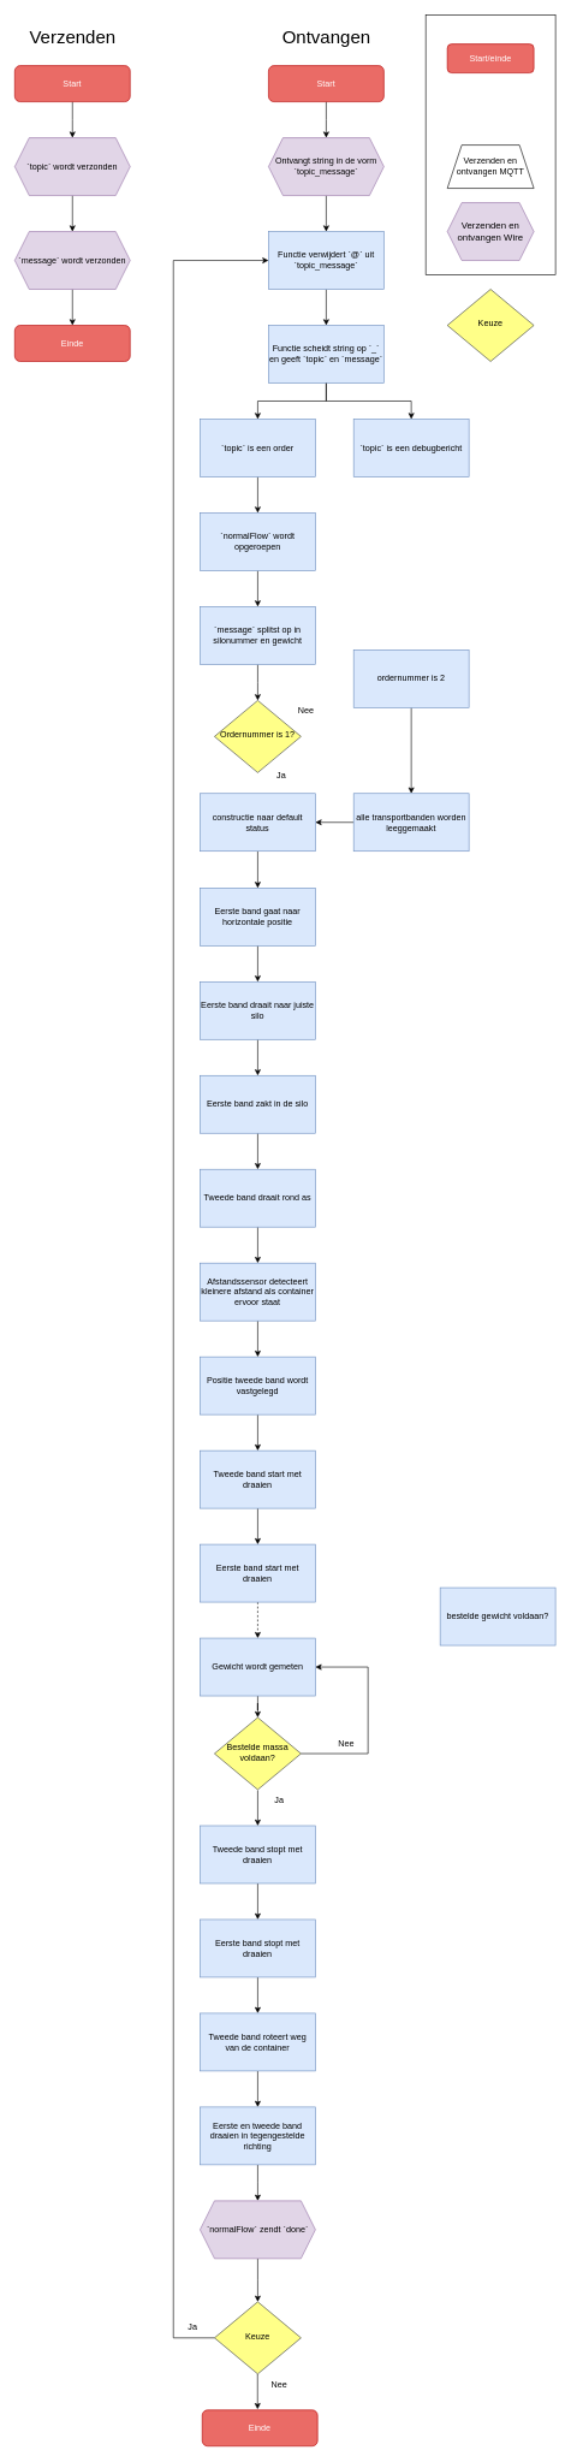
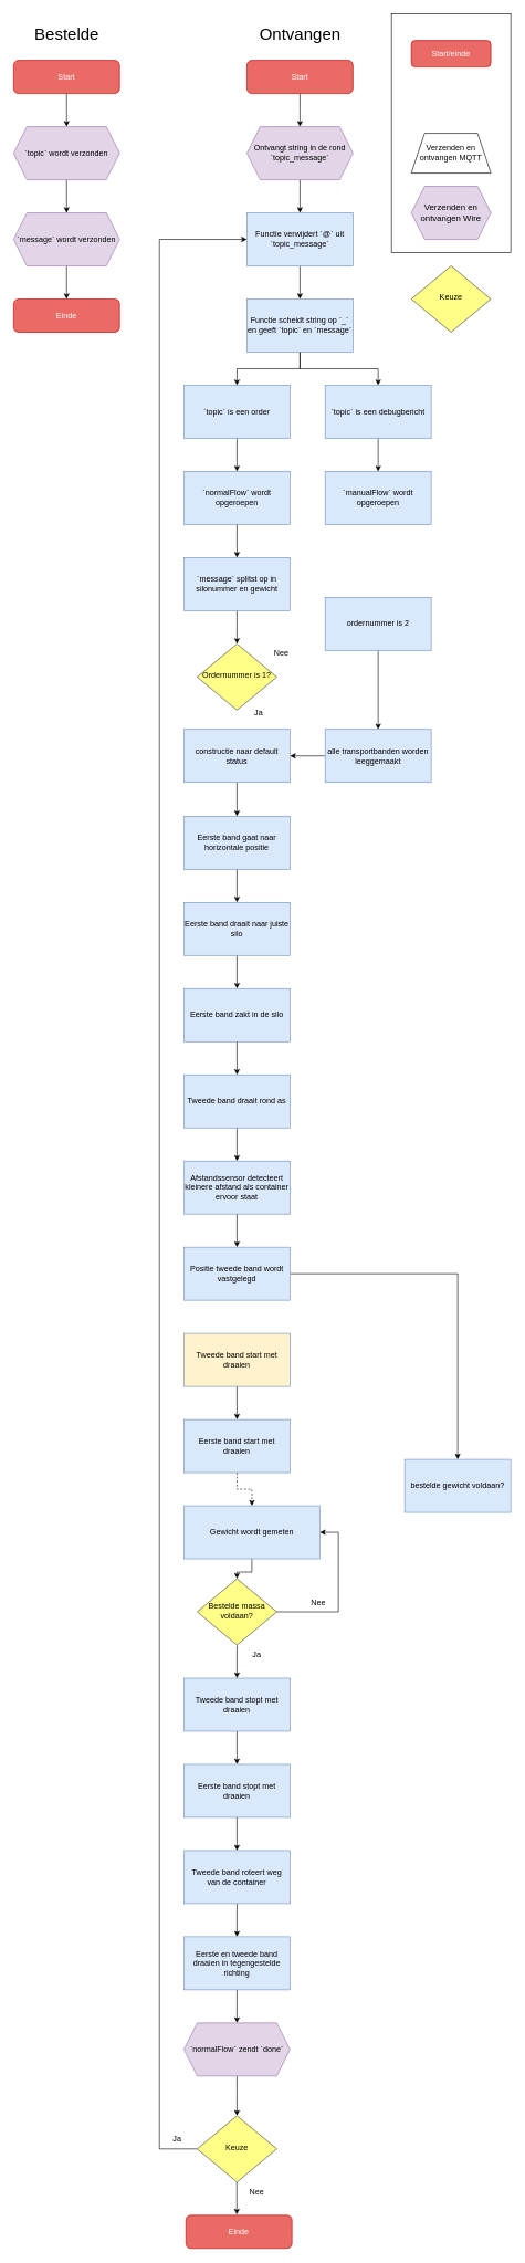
  <mxCell id="0" />
  <mxCell id="1" parent="0" />
  <mxCell id="2" value="" style="rounded=0;whiteSpace=wrap;html=1;fontSize=12;fillColor=none;" parent="1" vertex="1"><mxGeometry x="590" y="20" width="180" height="360" as="geometry" /></mxCell>
  <mxCell id="3" value="Start/einde" style="rounded=1;whiteSpace=wrap;html=1;fontSize=12;glass=0;strokeWidth=1;shadow=0;fillColor=#EA6B66;strokeColor=#B20000;fontColor=#ffffff;" parent="1" vertex="1"><mxGeometry x="620" y="60" width="120" height="40" as="geometry" /></mxCell>
  <mxCell id="4" value="" style="edgeStyle=orthogonalEdgeStyle;rounded=0;orthogonalLoop=1;jettySize=auto;html=1;fontSize=12;" parent="1" source="5" edge="1"><mxGeometry relative="1" as="geometry"><mxPoint x="100" y="190" as="targetPoint" /></mxGeometry></mxCell>
  <mxCell id="5" value="Start" style="rounded=1;whiteSpace=wrap;html=1;fontSize=12;glass=0;strokeWidth=1;shadow=0;fillColor=#EA6B66;strokeColor=#B20000;fontColor=#ffffff;" parent="1" vertex="1"><mxGeometry x="20" y="90" width="160" height="50" as="geometry" /></mxCell>
  <mxCell id="6" value="" style="edgeStyle=orthogonalEdgeStyle;rounded=0;orthogonalLoop=1;jettySize=auto;html=1;fontSize=12;" parent="1" source="7" edge="1"><mxGeometry relative="1" as="geometry"><mxPoint x="452" y="190" as="targetPoint" /></mxGeometry></mxCell>
  <mxCell id="7" value="Start" style="rounded=1;whiteSpace=wrap;html=1;fontSize=12;glass=0;strokeWidth=1;shadow=0;fillColor=#EA6B66;strokeColor=#B20000;fontColor=#ffffff;" parent="1" vertex="1"><mxGeometry x="372" y="90" width="160" height="50" as="geometry" /></mxCell>
  <mxCell id="8" value="" style="edgeStyle=orthogonalEdgeStyle;rounded=0;orthogonalLoop=1;jettySize=auto;html=1;fontSize=12;" parent="1" edge="1"><mxGeometry relative="1" as="geometry"><mxPoint x="452" y="270" as="sourcePoint" /><mxPoint x="452" y="320" as="targetPoint" /></mxGeometry></mxCell>
- <mxCell id="9" value="Ontvangt string in de vorm `topic_message`" style="shape=hexagon;perimeter=hexagonPerimeter2;whiteSpace=wrap;html=1;fixedSize=1;fontSize=12;fillColor=#e1d5e7;strokeColor=#9673a6;" parent="1" vertex="1"><mxGeometry x="372" y="190" width="160" height="80" as="geometry" /></mxCell>
- <mxCell id="10" value="Verzenden" style="text;html=1;align=center;verticalAlign=middle;resizable=0;points=[];autosize=1;strokeColor=none;fillColor=none;fontSize=25;" parent="1" vertex="1"><mxGeometry x="30" y="30" width="140" height="40" as="geometry" /></mxCell>
+ <mxCell id="9" value="Ontvangt string in de rond `topic_message`" style="shape=hexagon;perimeter=hexagonPerimeter2;whiteSpace=wrap;html=1;fixedSize=1;fontSize=12;fillColor=#e1d5e7;strokeColor=#9673a6;" parent="1" vertex="1"><mxGeometry x="372" y="190" width="160" height="80" as="geometry" /></mxCell>
+ <mxCell id="10" value="Bestelde" style="text;html=1;align=center;verticalAlign=middle;resizable=0;points=[];autosize=1;strokeColor=none;fillColor=none;fontSize=25;" parent="1" vertex="1"><mxGeometry x="30" y="30" width="140" height="40" as="geometry" /></mxCell>
  <mxCell id="11" value="Ontvangen" style="text;html=1;align=center;verticalAlign=middle;resizable=0;points=[];autosize=1;strokeColor=none;fillColor=none;fontSize=25;" parent="1" vertex="1"><mxGeometry x="382" y="30" width="140" height="40" as="geometry" /></mxCell>
  <mxCell id="12" value="&lt;span style=&quot;color: rgba(0, 0, 0, 0); font-family: monospace; font-size: 0px; text-align: start;&quot;&gt;%3CmxGraphModel%3E%3Croot%3E%3CmxCell%20id%3D%220%22%2F%3E%3CmxCell%20id%3D%221%22%20parent%3D%220%22%2F%3E%3CmxCell%20id%3D%222%22%20value%3D%22Verzenden%22%20style%3D%22text%3Bhtml%3D1%3Balign%3Dcenter%3BverticalAlign%3Dmiddle%3Bresizable%3D0%3Bpoints%3D%5B%5D%3Bautosize%3D1%3BstrokeColor%3Dnone%3BfillColor%3Dnone%3BfontSize%3D12%3B%22%20vertex%3D%221%22%20parent%3D%221%22%3E%3CmxGeometry%20x%3D%22125%22%20y%3D%2260%22%20width%3D%2270%22%20height%3D%2220%22%20as%3D%22geometry%22%2F%3E%3C%2FmxCell%3E%3C%2Froot%3E%3C%2FmxGraphModel%3Eer&lt;/span&gt;" style="shape=trapezoid;perimeter=trapezoidPerimeter;whiteSpace=wrap;html=1;fixedSize=1;fontSize=25;" parent="1" vertex="1"><mxGeometry x="620" y="200" width="120" height="60" as="geometry" /></mxCell>
  <mxCell id="13" value="Verzenden en&lt;br style=&quot;font-size: 12px;&quot;&gt;ontvangen MQTT" style="text;html=1;strokeColor=none;fillColor=none;align=center;verticalAlign=middle;whiteSpace=wrap;rounded=0;fontSize=12;" parent="1" vertex="1"><mxGeometry x="620" y="200" width="120" height="60" as="geometry" /></mxCell>
  <mxCell id="14" value="Verzenden en&lt;br&gt;ontvangen Wire" style="shape=hexagon;perimeter=hexagonPerimeter2;whiteSpace=wrap;html=1;fixedSize=1;fontSize=13;fillColor=#e1d5e7;strokeColor=#9673a6;" parent="1" vertex="1"><mxGeometry x="620" y="280" width="120" height="80" as="geometry" /></mxCell>
  <mxCell id="15" value="Einde" style="rounded=1;whiteSpace=wrap;html=1;fontSize=12;glass=0;strokeWidth=1;shadow=0;fillColor=#EA6B66;strokeColor=#B20000;fontColor=#ffffff;" parent="1" vertex="1"><mxGeometry x="20" y="450" width="160" height="50" as="geometry" /></mxCell>
  <mxCell id="16" value="" style="edgeStyle=orthogonalEdgeStyle;rounded=0;orthogonalLoop=1;jettySize=auto;html=1;fontSize=12;" parent="1" source="17" target="19" edge="1"><mxGeometry relative="1" as="geometry" /></mxCell>
  <mxCell id="17" value="`topic` wordt verzonden" style="shape=hexagon;perimeter=hexagonPerimeter2;whiteSpace=wrap;html=1;fixedSize=1;fontSize=12;fillColor=#e1d5e7;strokeColor=#9673a6;" parent="1" vertex="1"><mxGeometry x="20" y="190" width="160" height="80" as="geometry" /></mxCell>
  <mxCell id="18" value="" style="edgeStyle=orthogonalEdgeStyle;rounded=0;orthogonalLoop=1;jettySize=auto;html=1;fontSize=12;" parent="1" source="19" target="15" edge="1"><mxGeometry relative="1" as="geometry" /></mxCell>
  <mxCell id="19" value="`message` wordt verzonden" style="shape=hexagon;perimeter=hexagonPerimeter2;whiteSpace=wrap;html=1;fixedSize=1;fontSize=12;fillColor=#e1d5e7;strokeColor=#9673a6;" parent="1" vertex="1"><mxGeometry x="20" y="320" width="160" height="80" as="geometry" /></mxCell>
  <mxCell id="20" value="" style="edgeStyle=orthogonalEdgeStyle;rounded=0;orthogonalLoop=1;jettySize=auto;html=1;fontSize=12;" parent="1" source="21" target="23" edge="1"><mxGeometry relative="1" as="geometry" /></mxCell>
  <mxCell id="21" value="Functie verwijdert `@` uit `topic_message`" style="rounded=0;whiteSpace=wrap;html=1;fillColor=#dae8fc;strokeColor=#6c8ebf;" parent="1" vertex="1"><mxGeometry x="372" y="320" width="160" height="80" as="geometry" /></mxCell>
  <mxCell id="22" style="edgeStyle=orthogonalEdgeStyle;rounded=0;orthogonalLoop=1;jettySize=auto;html=1;" parent="1" source="23" target="25" edge="1"><mxGeometry relative="1" as="geometry" /></mxCell>
  <mxCell id="23" value="Functie scheidt string op `_` en geeft `topic` en `message`" style="rounded=0;whiteSpace=wrap;html=1;fillColor=#dae8fc;strokeColor=#6c8ebf;" parent="1" vertex="1"><mxGeometry x="372" y="450" width="160" height="80" as="geometry" /></mxCell>
  <mxCell id="24" style="edgeStyle=orthogonalEdgeStyle;rounded=0;orthogonalLoop=1;jettySize=auto;html=1;" parent="1" source="25" target="30" edge="1"><mxGeometry relative="1" as="geometry" /></mxCell>
  <mxCell id="25" value="`topic` is een order" style="rounded=0;whiteSpace=wrap;html=1;fillColor=#dae8fc;strokeColor=#6c8ebf;" parent="1" vertex="1"><mxGeometry x="277" y="580" width="160" height="80" as="geometry" /></mxCell>
  <mxCell id="26" style="edgeStyle=orthogonalEdgeStyle;rounded=0;orthogonalLoop=1;jettySize=auto;html=1;exitX=0.5;exitY=1;exitDx=0;exitDy=0;" parent="1" source="23" target="28" edge="1"><mxGeometry relative="1" as="geometry" /></mxCell>
+ <mxCell id="27" style="edgeStyle=orthogonalEdgeStyle;rounded=0;orthogonalLoop=1;jettySize=auto;html=1;" parent="1" source="28" target="31" edge="1"><mxGeometry relative="1" as="geometry" /></mxCell>
  <mxCell id="28" value="`topic` is een debugbericht" style="rounded=0;whiteSpace=wrap;html=1;fillColor=#dae8fc;strokeColor=#6c8ebf;" parent="1" vertex="1"><mxGeometry x="490" y="580" width="160" height="80" as="geometry" /></mxCell>
  <mxCell id="29" style="edgeStyle=orthogonalEdgeStyle;rounded=0;orthogonalLoop=1;jettySize=auto;html=1;" parent="1" source="30" target="33" edge="1"><mxGeometry relative="1" as="geometry" /></mxCell>
  <mxCell id="30" value="`normalFlow` wordt opgeroepen" style="rounded=0;whiteSpace=wrap;html=1;fillColor=#dae8fc;strokeColor=#6c8ebf;" parent="1" vertex="1"><mxGeometry x="277" y="710" width="160" height="80" as="geometry" /></mxCell>
+ <mxCell id="31" value="`manualFlow` wordt opgeroepen" style="rounded=0;whiteSpace=wrap;html=1;fillColor=#dae8fc;strokeColor=#6c8ebf;" parent="1" vertex="1"><mxGeometry x="490" y="710" width="160" height="80" as="geometry" /></mxCell>
  <mxCell id="32" style="edgeStyle=orthogonalEdgeStyle;rounded=0;orthogonalLoop=1;jettySize=auto;html=1;" parent="1" source="33" edge="1"><mxGeometry relative="1" as="geometry"><mxPoint x="357" y="970" as="targetPoint" /></mxGeometry></mxCell>
  <mxCell id="33" value="`message` splitst op in silonummer en gewicht" style="rounded=0;whiteSpace=wrap;html=1;fillColor=#dae8fc;strokeColor=#6c8ebf;" parent="1" vertex="1"><mxGeometry x="277" y="840" width="160" height="80" as="geometry" /></mxCell>
  <mxCell id="34" style="edgeStyle=orthogonalEdgeStyle;rounded=0;orthogonalLoop=1;jettySize=auto;html=1;" parent="1" source="35" target="45" edge="1"><mxGeometry relative="1" as="geometry" /></mxCell>
  <mxCell id="35" value="Eerste band gaat naar horizontale positie" style="rounded=0;whiteSpace=wrap;html=1;fillColor=#dae8fc;strokeColor=#6c8ebf;" parent="1" vertex="1"><mxGeometry x="277" y="1230" width="160" height="80" as="geometry" /></mxCell>
  <mxCell id="36" style="edgeStyle=orthogonalEdgeStyle;rounded=0;orthogonalLoop=1;jettySize=auto;html=1;" parent="1" source="37" target="35" edge="1"><mxGeometry relative="1" as="geometry" /></mxCell>
  <mxCell id="37" value="constructie naar default status" style="rounded=0;whiteSpace=wrap;html=1;fillColor=#dae8fc;strokeColor=#6c8ebf;" parent="1" vertex="1"><mxGeometry x="277" y="1099" width="160" height="80" as="geometry" /></mxCell>
  <mxCell id="38" style="edgeStyle=orthogonalEdgeStyle;rounded=0;orthogonalLoop=1;jettySize=auto;html=1;" parent="1" source="39" target="41" edge="1"><mxGeometry relative="1" as="geometry" /></mxCell>
  <mxCell id="39" value="ordernummer is 2" style="rounded=0;whiteSpace=wrap;html=1;fillColor=#dae8fc;strokeColor=#6c8ebf;" parent="1" vertex="1"><mxGeometry x="490" y="900" width="160" height="80" as="geometry" /></mxCell>
  <mxCell id="40" style="edgeStyle=orthogonalEdgeStyle;rounded=0;orthogonalLoop=1;jettySize=auto;html=1;" parent="1" source="41" target="37" edge="1"><mxGeometry relative="1" as="geometry" /></mxCell>
  <mxCell id="41" value="alle transportbanden worden leeggemaakt" style="rounded=0;whiteSpace=wrap;html=1;fillColor=#dae8fc;strokeColor=#6c8ebf;" parent="1" vertex="1"><mxGeometry x="490" y="1099" width="160" height="80" as="geometry" /></mxCell>
  <mxCell id="42" value="Ja" style="text;html=1;strokeColor=none;fillColor=none;align=center;verticalAlign=middle;whiteSpace=wrap;rounded=0;" parent="1" vertex="1"><mxGeometry x="360" y="1060" width="60" height="30" as="geometry" /></mxCell>
  <mxCell id="43" value="Nee" style="text;html=1;strokeColor=none;fillColor=none;align=center;verticalAlign=middle;whiteSpace=wrap;rounded=0;" parent="1" vertex="1"><mxGeometry x="394" y="970" width="60" height="30" as="geometry" /></mxCell>
  <mxCell id="44" style="edgeStyle=orthogonalEdgeStyle;rounded=0;orthogonalLoop=1;jettySize=auto;html=1;" parent="1" source="45" target="47" edge="1"><mxGeometry relative="1" as="geometry" /></mxCell>
  <mxCell id="45" value="Eerste band draait naar juiste silo" style="rounded=0;whiteSpace=wrap;html=1;fillColor=#dae8fc;strokeColor=#6c8ebf;" parent="1" vertex="1"><mxGeometry x="277" y="1360" width="160" height="80" as="geometry" /></mxCell>
  <mxCell id="46" style="edgeStyle=orthogonalEdgeStyle;rounded=0;orthogonalLoop=1;jettySize=auto;html=1;" parent="1" source="47" target="49" edge="1"><mxGeometry relative="1" as="geometry" /></mxCell>
  <mxCell id="47" value="Eerste band zakt in de silo" style="rounded=0;whiteSpace=wrap;html=1;fillColor=#dae8fc;strokeColor=#6c8ebf;" parent="1" vertex="1"><mxGeometry x="277" y="1490" width="160" height="80" as="geometry" /></mxCell>
  <mxCell id="48" style="edgeStyle=orthogonalEdgeStyle;rounded=0;orthogonalLoop=1;jettySize=auto;html=1;" parent="1" source="49" target="51" edge="1"><mxGeometry relative="1" as="geometry" /></mxCell>
  <mxCell id="49" value="Tweede band draait rond as" style="rounded=0;whiteSpace=wrap;html=1;fillColor=#dae8fc;strokeColor=#6c8ebf;" parent="1" vertex="1"><mxGeometry x="277" y="1620" width="160" height="80" as="geometry" /></mxCell>
  <mxCell id="50" style="edgeStyle=orthogonalEdgeStyle;rounded=0;orthogonalLoop=1;jettySize=auto;html=1;" parent="1" source="51" target="53" edge="1"><mxGeometry relative="1" as="geometry" /></mxCell>
  <mxCell id="51" value="Afstandssensor detecteert kleinere afstand als container ervoor staat" style="rounded=0;whiteSpace=wrap;html=1;fillColor=#dae8fc;strokeColor=#6c8ebf;" parent="1" vertex="1"><mxGeometry x="277" y="1750" width="160" height="80" as="geometry" /></mxCell>
- <mxCell id="52" style="edgeStyle=orthogonalEdgeStyle;rounded=0;orthogonalLoop=1;jettySize=auto;html=1;" parent="1" source="53" target="55" edge="1"><mxGeometry relative="1" as="geometry" /></mxCell>
+ <mxCell id="52" style="edgeStyle=orthogonalEdgeStyle;rounded=0;orthogonalLoop=1;jettySize=auto;html=1;" parent="1" source="53" target="60" edge="1"><mxGeometry relative="1" as="geometry" /></mxCell>
  <mxCell id="53" value="Positie tweede band wordt vastgelegd" style="rounded=0;whiteSpace=wrap;html=1;fillColor=#dae8fc;strokeColor=#6c8ebf;" parent="1" vertex="1"><mxGeometry x="277" y="1880" width="160" height="80" as="geometry" /></mxCell>
  <mxCell id="54" style="edgeStyle=orthogonalEdgeStyle;rounded=0;orthogonalLoop=1;jettySize=auto;html=1;" parent="1" source="55" target="57" edge="1"><mxGeometry relative="1" as="geometry" /></mxCell>
- <mxCell id="55" value="Tweede band start met draaien" style="rounded=0;whiteSpace=wrap;html=1;fillColor=#dae8fc;strokeColor=#6c8ebf;" parent="1" vertex="1"><mxGeometry x="277" y="2010" width="160" height="80" as="geometry" /></mxCell>
+ <mxCell id="55" value="Tweede band start met draaien" style="rounded=0;whiteSpace=wrap;html=1;fillColor=#fff2cc;strokeColor=#6c8ebf;" parent="1" vertex="1"><mxGeometry x="277" y="2010" width="160" height="80" as="geometry" /></mxCell>
  <mxCell id="56" style="edgeStyle=orthogonalEdgeStyle;rounded=0;orthogonalLoop=1;jettySize=auto;html=1;dashed=1;" parent="1" source="57" target="59" edge="1"><mxGeometry relative="1" as="geometry" /></mxCell>
  <mxCell id="57" value="Eerste band start met draaien" style="rounded=0;whiteSpace=wrap;html=1;fillColor=#dae8fc;strokeColor=#6c8ebf;" parent="1" vertex="1"><mxGeometry x="277" y="2140" width="160" height="80" as="geometry" /></mxCell>
  <mxCell id="58" value="" style="edgeStyle=orthogonalEdgeStyle;rounded=0;orthogonalLoop=1;jettySize=auto;html=1;" edge="1" parent="1" source="59" target="82"><mxGeometry relative="1" as="geometry" /></mxCell>
- <mxCell id="59" value="Gewicht wordt gemeten" style="rounded=0;whiteSpace=wrap;html=1;fillColor=#dae8fc;strokeColor=#6c8ebf;" parent="1" vertex="1"><mxGeometry x="277" y="2270" width="160" height="80" as="geometry" /></mxCell>
+ <mxCell id="59" value="Gewicht wordt gemeten" style="rounded=0;whiteSpace=wrap;html=1;fillColor=#dae8fc;strokeColor=#6c8ebf;" parent="1" vertex="1"><mxGeometry x="277" y="2270" width="205" height="80" as="geometry" /></mxCell>
  <mxCell id="60" value="bestelde gewicht voldaan?" style="rounded=0;whiteSpace=wrap;html=1;fillColor=#dae8fc;strokeColor=#6c8ebf;" parent="1" vertex="1"><mxGeometry x="610" y="2200" width="160" height="80" as="geometry" /></mxCell>
  <mxCell id="61" style="edgeStyle=orthogonalEdgeStyle;rounded=0;orthogonalLoop=1;jettySize=auto;html=1;" parent="1" source="62" target="64" edge="1"><mxGeometry relative="1" as="geometry" /></mxCell>
  <mxCell id="62" value="Tweede band stopt met draaien" style="rounded=0;whiteSpace=wrap;html=1;fillColor=#dae8fc;strokeColor=#6c8ebf;" parent="1" vertex="1"><mxGeometry x="277" y="2530" width="160" height="80" as="geometry" /></mxCell>
  <mxCell id="63" style="edgeStyle=orthogonalEdgeStyle;rounded=0;orthogonalLoop=1;jettySize=auto;html=1;" parent="1" source="64" target="66" edge="1"><mxGeometry relative="1" as="geometry" /></mxCell>
  <mxCell id="64" value="Eerste band stopt met draaien" style="rounded=0;whiteSpace=wrap;html=1;fillColor=#dae8fc;strokeColor=#6c8ebf;" parent="1" vertex="1"><mxGeometry x="277" y="2660" width="160" height="80" as="geometry" /></mxCell>
  <mxCell id="65" style="edgeStyle=orthogonalEdgeStyle;rounded=0;orthogonalLoop=1;jettySize=auto;html=1;" parent="1" source="66" target="68" edge="1"><mxGeometry relative="1" as="geometry" /></mxCell>
  <mxCell id="66" value="Tweede band roteert weg van de container" style="rounded=0;whiteSpace=wrap;html=1;fillColor=#dae8fc;strokeColor=#6c8ebf;" parent="1" vertex="1"><mxGeometry x="277" y="2790" width="160" height="80" as="geometry" /></mxCell>
  <mxCell id="67" style="edgeStyle=orthogonalEdgeStyle;rounded=0;orthogonalLoop=1;jettySize=auto;html=1;" parent="1" source="68" edge="1"><mxGeometry relative="1" as="geometry"><mxPoint x="357" y="3050" as="targetPoint" /></mxGeometry></mxCell>
  <mxCell id="68" value="Eerste en tweede band draaien in tegengestelde richting" style="rounded=0;whiteSpace=wrap;html=1;fillColor=#dae8fc;strokeColor=#6c8ebf;" parent="1" vertex="1"><mxGeometry x="277" y="2920" width="160" height="80" as="geometry" /></mxCell>
  <mxCell id="69" style="edgeStyle=orthogonalEdgeStyle;rounded=0;orthogonalLoop=1;jettySize=auto;html=1;" parent="1" source="70" edge="1"><mxGeometry relative="1" as="geometry"><mxPoint x="357" y="3190" as="targetPoint" /></mxGeometry></mxCell>
  <mxCell id="70" value="`normalFlow` zendt `done`" style="shape=hexagon;perimeter=hexagonPerimeter2;whiteSpace=wrap;html=1;fixedSize=1;fontSize=12;fillColor=#e1d5e7;strokeColor=#9673a6;" parent="1" vertex="1"><mxGeometry x="277" y="3050" width="160" height="80" as="geometry" /></mxCell>
  <mxCell id="71" style="edgeStyle=orthogonalEdgeStyle;rounded=0;orthogonalLoop=1;jettySize=auto;html=1;entryX=0;entryY=0.5;entryDx=0;entryDy=0;exitX=0;exitY=0.5;exitDx=0;exitDy=0;" parent="1" target="21" edge="1" source="81"><mxGeometry relative="1" as="geometry"><mxPoint x="230" y="222.941" as="targetPoint" /><Array as="points"><mxPoint x="240" y="3240" /><mxPoint x="240" y="360" /></Array><mxPoint x="282" y="3350" as="sourcePoint" /></mxGeometry></mxCell>
  <mxCell id="72" value="Einde" style="rounded=1;whiteSpace=wrap;html=1;fontSize=12;glass=0;strokeWidth=1;shadow=0;fillColor=#EA6B66;strokeColor=#B20000;fontColor=#ffffff;" parent="1" vertex="1"><mxGeometry x="280" y="3340" width="160" height="50" as="geometry" /></mxCell>
  <mxCell id="73" style="edgeStyle=orthogonalEdgeStyle;rounded=0;orthogonalLoop=1;jettySize=auto;html=1;entryX=0.5;entryY=0;entryDx=0;entryDy=0;" parent="1" edge="1"><mxGeometry relative="1" as="geometry"><mxPoint x="356.76" y="3290" as="sourcePoint" /><mxPoint x="356.76" y="3339" as="targetPoint" /></mxGeometry></mxCell>
  <mxCell id="74" value="Nee" style="text;html=1;strokeColor=none;fillColor=none;align=center;verticalAlign=middle;whiteSpace=wrap;rounded=0;" parent="1" vertex="1"><mxGeometry x="357" y="3290" width="60" height="30" as="geometry" /></mxCell>
  <mxCell id="75" value="Ja" style="text;html=1;strokeColor=none;fillColor=none;align=center;verticalAlign=middle;whiteSpace=wrap;rounded=0;" parent="1" vertex="1"><mxGeometry x="237" y="3210" width="60" height="30" as="geometry" /></mxCell>
  <mxCell id="76" style="edgeStyle=orthogonalEdgeStyle;rounded=0;orthogonalLoop=1;jettySize=auto;html=1;entryX=0.5;entryY=0;entryDx=0;entryDy=0;" parent="1" edge="1"><mxGeometry relative="1" as="geometry"><mxPoint x="357" y="2481" as="sourcePoint" /><mxPoint x="357" y="2530" as="targetPoint" /></mxGeometry></mxCell>
  <mxCell id="77" style="edgeStyle=orthogonalEdgeStyle;rounded=0;orthogonalLoop=1;jettySize=auto;html=1;entryX=1;entryY=0.5;entryDx=0;entryDy=0;exitX=1;exitY=0.5;exitDx=0;exitDy=0;" parent="1" target="59" edge="1" source="82"><mxGeometry relative="1" as="geometry"><mxPoint x="437" y="2441" as="sourcePoint" /><mxPoint x="490" y="2441" as="targetPoint" /><Array as="points"><mxPoint x="510" y="2430" /><mxPoint x="510" y="2310" /></Array></mxGeometry></mxCell>
  <mxCell id="78" value="Ja" style="text;html=1;strokeColor=none;fillColor=none;align=center;verticalAlign=middle;whiteSpace=wrap;rounded=0;" parent="1" vertex="1"><mxGeometry x="357" y="2480" width="60" height="30" as="geometry" /></mxCell>
  <mxCell id="79" value="Nee" style="text;html=1;strokeColor=none;fillColor=none;align=center;verticalAlign=middle;whiteSpace=wrap;rounded=0;" parent="1" vertex="1"><mxGeometry x="450" y="2401" width="60" height="30" as="geometry" /></mxCell>
  <mxCell id="80" value="Keuze" style="rhombus;whiteSpace=wrap;html=1;shadow=0;fontFamily=Helvetica;fontSize=12;align=center;strokeWidth=1;spacing=6;spacingTop=-4;fillColor=#ffff88;strokeColor=#36393d;" vertex="1" parent="1"><mxGeometry x="620" y="400" width="120" height="100" as="geometry" /></mxCell>
  <mxCell id="81" value="Keuze" style="rhombus;whiteSpace=wrap;html=1;shadow=0;fontFamily=Helvetica;fontSize=12;align=center;strokeWidth=1;spacing=6;spacingTop=-4;fillColor=#ffff88;strokeColor=#36393d;" vertex="1" parent="1"><mxGeometry x="297" y="3190" width="120" height="100" as="geometry" /></mxCell>
  <mxCell id="82" value="Bestelde massa voldaan?" style="rhombus;whiteSpace=wrap;html=1;shadow=0;fontFamily=Helvetica;fontSize=12;align=center;strokeWidth=1;spacing=6;spacingTop=-4;fillColor=#ffff88;strokeColor=#36393d;" vertex="1" parent="1"><mxGeometry x="297" y="2380" width="120" height="100" as="geometry" /></mxCell>
  <mxCell id="83" value="Ordernummer is 1?" style="rhombus;whiteSpace=wrap;html=1;shadow=0;fontFamily=Helvetica;fontSize=12;align=center;strokeWidth=1;spacing=6;spacingTop=-4;fillColor=#ffff88;strokeColor=#36393d;" vertex="1" parent="1"><mxGeometry x="297" y="970" width="120" height="100" as="geometry" /></mxCell>
